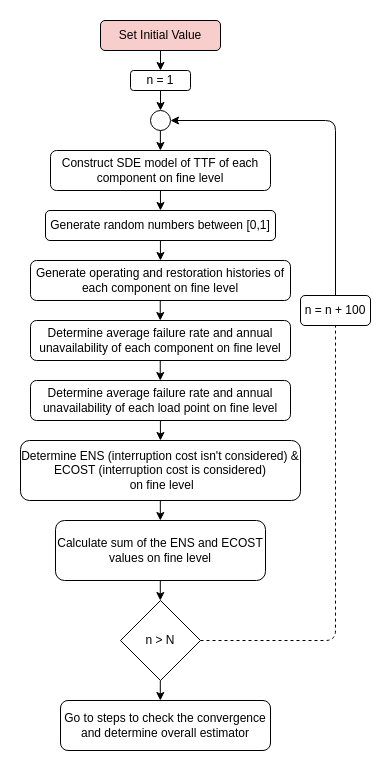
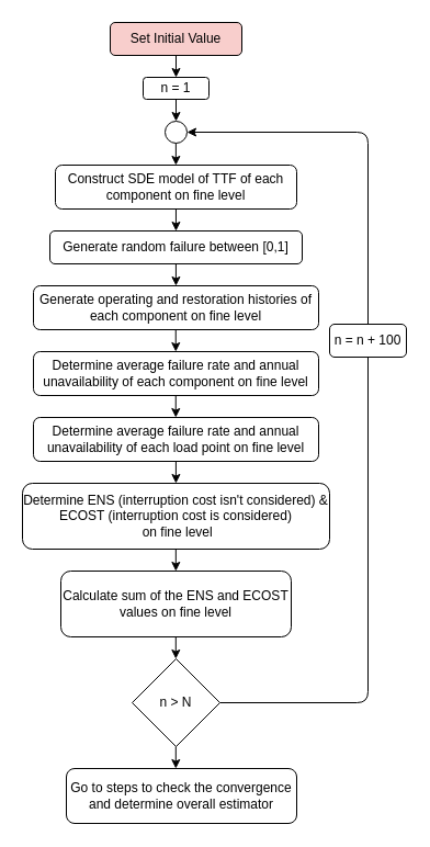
  <mxCell id="0" />
  <mxCell id="1" parent="0" />
  <mxCell id="2" value="Set Initial Value" style="rounded=1;whiteSpace=wrap;html=1;fontSize=12;glass=0;strokeWidth=1;shadow=0;fillColor=#f8cecc;" parent="1" vertex="1"><mxGeometry x="100" y="20" width="120" height="30" as="geometry" /></mxCell>
  <mxCell id="3" value="" style="endArrow=classic;html=1;exitX=0.5;exitY=1;exitDx=0;exitDy=0;" parent="1" source="2" edge="1"><mxGeometry width="50" height="50" relative="1" as="geometry"><mxPoint x="180" y="240" as="sourcePoint" /><mxPoint x="160" y="70" as="targetPoint" /></mxGeometry></mxCell>
  <mxCell id="4" value="n = 1" style="rounded=1;whiteSpace=wrap;html=1;" parent="1" vertex="1"><mxGeometry x="130" y="70" width="60" height="20" as="geometry" /></mxCell>
  <mxCell id="5" value="" style="endArrow=classic;html=1;exitX=0.5;exitY=1;exitDx=0;exitDy=0;" parent="1" edge="1"><mxGeometry width="50" height="50" relative="1" as="geometry"><mxPoint x="160" y="90" as="sourcePoint" /><mxPoint x="160" y="110" as="targetPoint" /></mxGeometry></mxCell>
  <mxCell id="6" value="&lt;div&gt;&lt;span&gt;Construct SDE model of TTF of each component on fine level&lt;/span&gt;&lt;/div&gt;" style="rounded=1;whiteSpace=wrap;html=1;align=center;" parent="1" vertex="1"><mxGeometry x="50" y="150" width="220" height="40" as="geometry" /></mxCell>
  <mxCell id="7" value="" style="endArrow=classic;html=1;exitX=0.5;exitY=1;exitDx=0;exitDy=0;" parent="1" edge="1"><mxGeometry width="50" height="50" relative="1" as="geometry"><mxPoint x="159.96" y="190" as="sourcePoint" /><mxPoint x="159.96" y="210" as="targetPoint" /></mxGeometry></mxCell>
- <mxCell id="8" value="&lt;div&gt;&lt;span&gt;Generate random numbers between [0,1]&lt;/span&gt;&lt;/div&gt;" style="rounded=1;whiteSpace=wrap;html=1;align=center;" parent="1" vertex="1"><mxGeometry x="45" y="210" width="230" height="30" as="geometry" /></mxCell>
+ <mxCell id="8" value="&lt;div&gt;&lt;span&gt;Generate random failure between [0,1]&lt;/span&gt;&lt;/div&gt;" style="rounded=1;whiteSpace=wrap;html=1;align=center;" parent="1" vertex="1"><mxGeometry x="45" y="210" width="230" height="30" as="geometry" /></mxCell>
  <mxCell id="9" value="" style="endArrow=classic;html=1;exitX=0.5;exitY=1;exitDx=0;exitDy=0;" parent="1" edge="1"><mxGeometry width="50" height="50" relative="1" as="geometry"><mxPoint x="159.93" y="240" as="sourcePoint" /><mxPoint x="159.93" y="260" as="targetPoint" /></mxGeometry></mxCell>
  <mxCell id="10" value="&lt;div&gt;&lt;span&gt;Generate operating and restoration histories of each component on fine level&lt;/span&gt;&lt;/div&gt;" style="rounded=1;whiteSpace=wrap;html=1;align=center;" parent="1" vertex="1"><mxGeometry x="30" y="260" width="260" height="40" as="geometry" /></mxCell>
  <mxCell id="11" value="&lt;div&gt;&lt;span&gt;Determine average failure rate and annual unavailability of each component on fine level&lt;/span&gt;&lt;/div&gt;" style="rounded=1;whiteSpace=wrap;html=1;align=center;" parent="1" vertex="1"><mxGeometry x="30" y="320" width="260" height="40" as="geometry" /></mxCell>
  <mxCell id="12" value="" style="endArrow=classic;html=1;exitX=0.5;exitY=1;exitDx=0;exitDy=0;" parent="1" edge="1"><mxGeometry width="50" height="50" relative="1" as="geometry"><mxPoint x="159.76" y="300" as="sourcePoint" /><mxPoint x="159.76" y="320" as="targetPoint" /></mxGeometry></mxCell>
  <mxCell id="13" value="&lt;div&gt;&lt;span&gt;Determine average failure rate and annual unavailability of each load point on fine level&lt;/span&gt;&lt;/div&gt;" style="rounded=1;whiteSpace=wrap;html=1;align=center;" parent="1" vertex="1"><mxGeometry x="30" y="380" width="260" height="40" as="geometry" /></mxCell>
  <mxCell id="14" value="" style="endArrow=classic;html=1;exitX=0.5;exitY=1;exitDx=0;exitDy=0;" parent="1" edge="1"><mxGeometry width="50" height="50" relative="1" as="geometry"><mxPoint x="159.76" y="360" as="sourcePoint" /><mxPoint x="159.76" y="380" as="targetPoint" /></mxGeometry></mxCell>
  <mxCell id="15" value="Determine ENS (interruption cost isn't considered) &amp;amp; ECOST (interruption cost is considered)&lt;br&gt;&amp;nbsp;on fine level" style="rounded=1;whiteSpace=wrap;html=1;" parent="1" vertex="1"><mxGeometry x="20" y="440" width="280" height="60" as="geometry" /></mxCell>
  <mxCell id="16" value="" style="endArrow=classic;html=1;exitX=0.5;exitY=1;exitDx=0;exitDy=0;" parent="1" edge="1"><mxGeometry width="50" height="50" relative="1" as="geometry"><mxPoint x="159.92" y="420" as="sourcePoint" /><mxPoint x="159.92" y="440" as="targetPoint" /></mxGeometry></mxCell>
  <mxCell id="17" value="" style="ellipse;whiteSpace=wrap;html=1;aspect=fixed;" parent="1" vertex="1"><mxGeometry x="150" y="110" width="20" height="20" as="geometry" /></mxCell>
  <mxCell id="18" value="" style="endArrow=classic;html=1;exitX=0.5;exitY=1;exitDx=0;exitDy=0;" parent="1" edge="1"><mxGeometry width="50" height="50" relative="1" as="geometry"><mxPoint x="159.88" y="130" as="sourcePoint" /><mxPoint x="159.88" y="150" as="targetPoint" /></mxGeometry></mxCell>
  <mxCell id="19" value="n = n + 100" style="rounded=1;whiteSpace=wrap;html=1;" parent="1" vertex="1"><mxGeometry x="300" y="295" width="70" height="30" as="geometry" /></mxCell>
  <mxCell id="20" value="" style="endArrow=classic;html=1;entryX=1;entryY=0.5;entryDx=0;entryDy=0;exitX=0.5;exitY=0;exitDx=0;exitDy=0;" parent="1" source="19" target="17" edge="1"><mxGeometry width="50" height="50" relative="1" as="geometry"><mxPoint x="330" y="320" as="sourcePoint" /><mxPoint x="310" y="160" as="targetPoint" /><Array as="points"><mxPoint x="335" y="120" /></Array></mxGeometry></mxCell>
- <mxCell id="21" value="" style="endArrow=none;html=1;entryX=0.5;entryY=1;entryDx=0;entryDy=0;exitX=1;exitY=0.5;exitDx=0;exitDy=0;dashed=1;" parent="1" source="24" target="19" edge="1"><mxGeometry width="50" height="50" relative="1" as="geometry"><mxPoint x="310" y="425" as="sourcePoint" /><mxPoint x="360" y="375" as="targetPoint" /><Array as="points"><mxPoint x="335" y="640" /></Array></mxGeometry></mxCell>
+ <mxCell id="21" value="" style="endArrow=none;html=1;entryX=0.5;entryY=1;entryDx=0;entryDy=0;exitX=1;exitY=0.5;exitDx=0;exitDy=0;" parent="1" source="24" target="19" edge="1"><mxGeometry width="50" height="50" relative="1" as="geometry"><mxPoint x="310" y="425" as="sourcePoint" /><mxPoint x="360" y="375" as="targetPoint" /><Array as="points"><mxPoint x="335" y="640" /></Array></mxGeometry></mxCell>
  <mxCell id="22" value="Calculate sum of the ENS and ECOST values on fine level" style="rounded=1;whiteSpace=wrap;html=1;" parent="1" vertex="1"><mxGeometry x="55" y="520" width="210" height="60" as="geometry" /></mxCell>
  <mxCell id="23" value="" style="endArrow=classic;html=1;exitX=0.5;exitY=1;exitDx=0;exitDy=0;" parent="1" edge="1"><mxGeometry width="50" height="50" relative="1" as="geometry"><mxPoint x="159.83" y="500" as="sourcePoint" /><mxPoint x="159.83" y="520" as="targetPoint" /></mxGeometry></mxCell>
  <mxCell id="24" value="n &amp;gt; N" style="rhombus;whiteSpace=wrap;html=1;" parent="1" vertex="1"><mxGeometry x="120" y="600" width="80" height="80" as="geometry" /></mxCell>
  <mxCell id="25" value="" style="endArrow=classic;html=1;exitX=0.5;exitY=1;exitDx=0;exitDy=0;" parent="1" edge="1"><mxGeometry width="50" height="50" relative="1" as="geometry"><mxPoint x="159.8" y="580" as="sourcePoint" /><mxPoint x="159.8" y="600" as="targetPoint" /></mxGeometry></mxCell>
  <mxCell id="26" value="&lt;div&gt;&lt;span&gt;Go to steps to check the convergence and determine overall estimator&lt;/span&gt;&lt;/div&gt;" style="rounded=1;whiteSpace=wrap;html=1;align=center;" parent="1" vertex="1"><mxGeometry x="60" y="700" width="210" height="50" as="geometry" /></mxCell>
  <mxCell id="27" value="" style="endArrow=classic;html=1;exitX=0.5;exitY=1;exitDx=0;exitDy=0;" parent="1" edge="1"><mxGeometry width="50" height="50" relative="1" as="geometry"><mxPoint x="159.8" y="680" as="sourcePoint" /><mxPoint x="159.8" y="700" as="targetPoint" /></mxGeometry></mxCell>
